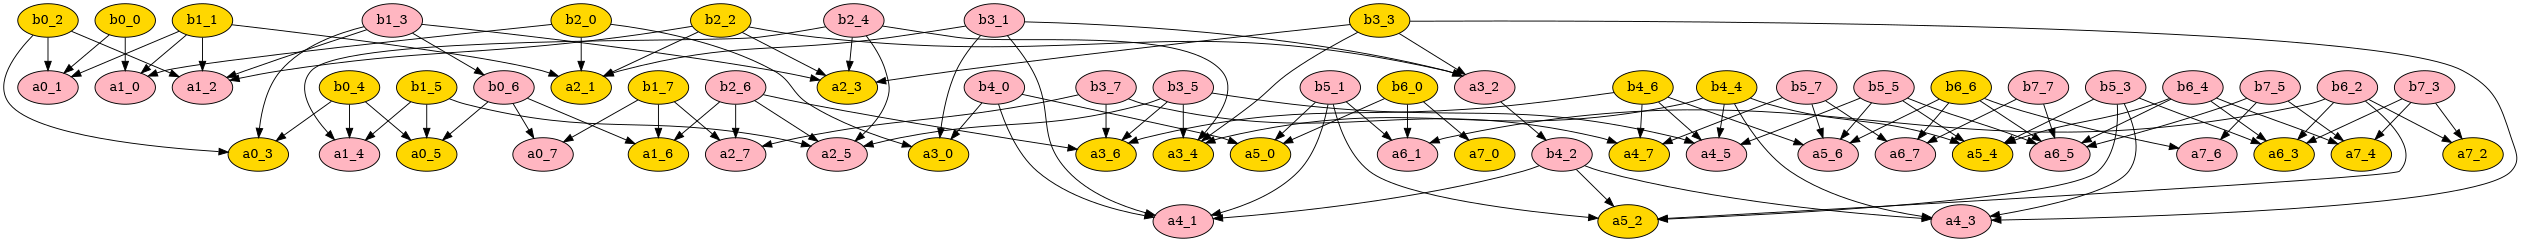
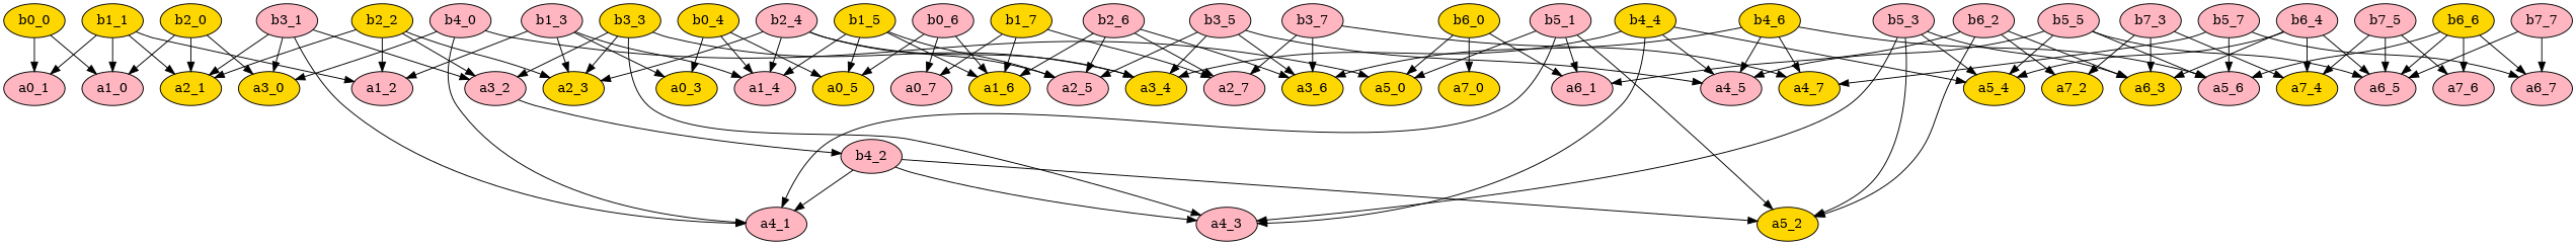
  digraph {
    node [fillcolor=lightpink style=filled]
    b0_0 [fillcolor=gold]
    a0_1
    a1_0
-   b0_2 [fillcolor=gold]
    a0_3 [fillcolor=gold]
    a1_2
    b0_4 [fillcolor=gold]
    a0_5 [fillcolor=gold]
    a1_4
    b0_6
    a0_7
    a1_6 [fillcolor=gold]
    b1_1 [fillcolor=gold]
    a2_1 [fillcolor=gold]
    b1_3
    a2_3 [fillcolor=gold]
    b1_5 [fillcolor=gold]
    a2_5
    b1_7 [fillcolor=gold]
    a2_7
    b2_0 [fillcolor=gold]
    a3_0 [fillcolor=gold]
    b2_2 [fillcolor=gold]
    a3_2
    b4_2
    b2_4
    a3_4 [fillcolor=gold]
    b2_6
    a3_6 [fillcolor=gold]
    b3_1
    a4_1
    b3_3 [fillcolor=gold]
    a4_3
    b3_5
    a4_5
    b3_7
    a4_7 [fillcolor=gold]
    b4_0
    a5_0 [fillcolor=gold]
    a5_2 [fillcolor=gold]
    b4_4 [fillcolor=gold]
    a5_4 [fillcolor=gold]
    b4_6 [fillcolor=gold]
    a5_6
    b5_1
    a6_1
    b5_3
    a6_3 [fillcolor=gold]
    b5_5
    a6_5
    b5_7
    a6_7
    b6_0 [fillcolor=gold]
    a7_0 [fillcolor=gold]
    b6_2
    a7_2 [fillcolor=gold]
    b6_4
    a7_4 [fillcolor=gold]
    b6_6 [fillcolor=gold]
    a7_6
    b7_3
    b7_5
    b7_7
    b0_0 -> a0_1
    b0_0 -> a1_0
-   b0_2 -> a0_1
-   b0_2 -> a0_3
-   b0_2 -> a1_2
    b0_4 -> a0_3
    b0_4 -> a0_5
    b0_4 -> a1_4
    b0_6 -> a0_5
    b0_6 -> a0_7
    b0_6 -> a1_6
    b1_1 -> a0_1
    b1_1 -> a1_0
    b1_1 -> a1_2
    b1_1 -> a2_1
    b1_3 -> a0_3
    b1_3 -> a1_2
-   b1_3 -> b0_6
+   b1_3 -> a1_4
    b1_3 -> a2_3
    b1_5 -> a0_5
    b1_5 -> a1_4
+   b1_5 -> a1_6
    b1_5 -> a2_5
    b1_7 -> a0_7
    b1_7 -> a1_6
    b1_7 -> a2_7
    b2_0 -> a1_0
    b2_0 -> a2_1
    b2_0 -> a3_0
    b2_2 -> a1_2
    b2_2 -> a2_1
    b2_2 -> a2_3
    b2_2 -> a3_2
    a3_2 -> b4_2
    b4_2 -> a4_1
    b4_2 -> a4_3
    b4_2 -> a5_2
    b2_4 -> a1_4
    b2_4 -> a2_3
    b2_4 -> a2_5
    b2_4 -> a3_4
    b2_6 -> a1_6
    b2_6 -> a2_5
    b2_6 -> a2_7
    b2_6 -> a3_6
    b3_1 -> a2_1
    b3_1 -> a3_0
    b3_1 -> a3_2
    b3_1 -> a4_1
    b3_3 -> a2_3
    b3_3 -> a3_2
    b3_3 -> a3_4
    b3_3 -> a4_3
    b3_5 -> a2_5
    b3_5 -> a3_4
    b3_5 -> a3_6
    b3_5 -> a4_5
    b3_7 -> a2_7
    b3_7 -> a3_6
    b3_7 -> a4_7
    b4_0 -> a3_0
    b4_0 -> a4_1
    b4_0 -> a5_0
    b4_4 -> a3_4
    b4_4 -> a4_3
    b4_4 -> a4_5
    b4_4 -> a5_4
    b4_6 -> a3_6
    b4_6 -> a4_5
    b4_6 -> a4_7
    b4_6 -> a5_6
    b5_1 -> a4_1
    b5_1 -> a5_0
    b5_1 -> a5_2
    b5_1 -> a6_1
    b5_3 -> a4_3
    b5_3 -> a5_2
    b5_3 -> a5_4
    b5_3 -> a6_3
    b5_5 -> a4_5
    b5_5 -> a5_4
    b5_5 -> a5_6
    b5_5 -> a6_5
    b5_7 -> a4_7
    b5_7 -> a5_6
    b5_7 -> a6_7
    b6_0 -> a5_0
    b6_0 -> a6_1
    b6_0 -> a7_0
    b6_2 -> a5_2
    b6_2 -> a6_1
    b6_2 -> a6_3
    b6_2 -> a7_2
    b6_4 -> a5_4
    b6_4 -> a6_3
    b6_4 -> a6_5
    b6_4 -> a7_4
    b6_6 -> a5_6
    b6_6 -> a6_5
    b6_6 -> a6_7
    b6_6 -> a7_6
    b7_3 -> a6_3
    b7_3 -> a7_2
    b7_3 -> a7_4
    b7_5 -> a6_5
    b7_5 -> a7_4
    b7_5 -> a7_6
    b7_7 -> a6_5
    b7_7 -> a6_7
  }
